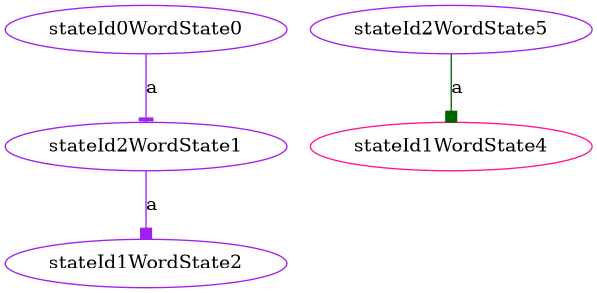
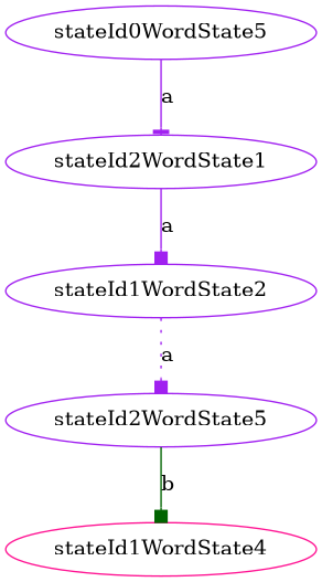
  digraph {
    node [color=purple]
    edge [arrowhead=box color=purple style=solid]
-   stateId0WordState0
+   stateId0WordState0 [label=stateId0WordState5]
    stateId2WordState1
    stateId1WordState2
    n4 [label=stateId2WordState5]
    stateId1WordState4 [color=deeppink]
    stateId0WordState0 -> stateId2WordState1 [arrowhead=tee label=a]
    stateId2WordState1 -> stateId1WordState2 [label=a]
-   n4 -> stateId1WordState4 [color=darkgreen label=a]
+   stateId1WordState2 -> n4 [label=a style=dotted]
+   n4 -> stateId1WordState4 [color=darkgreen label=b]
  }
